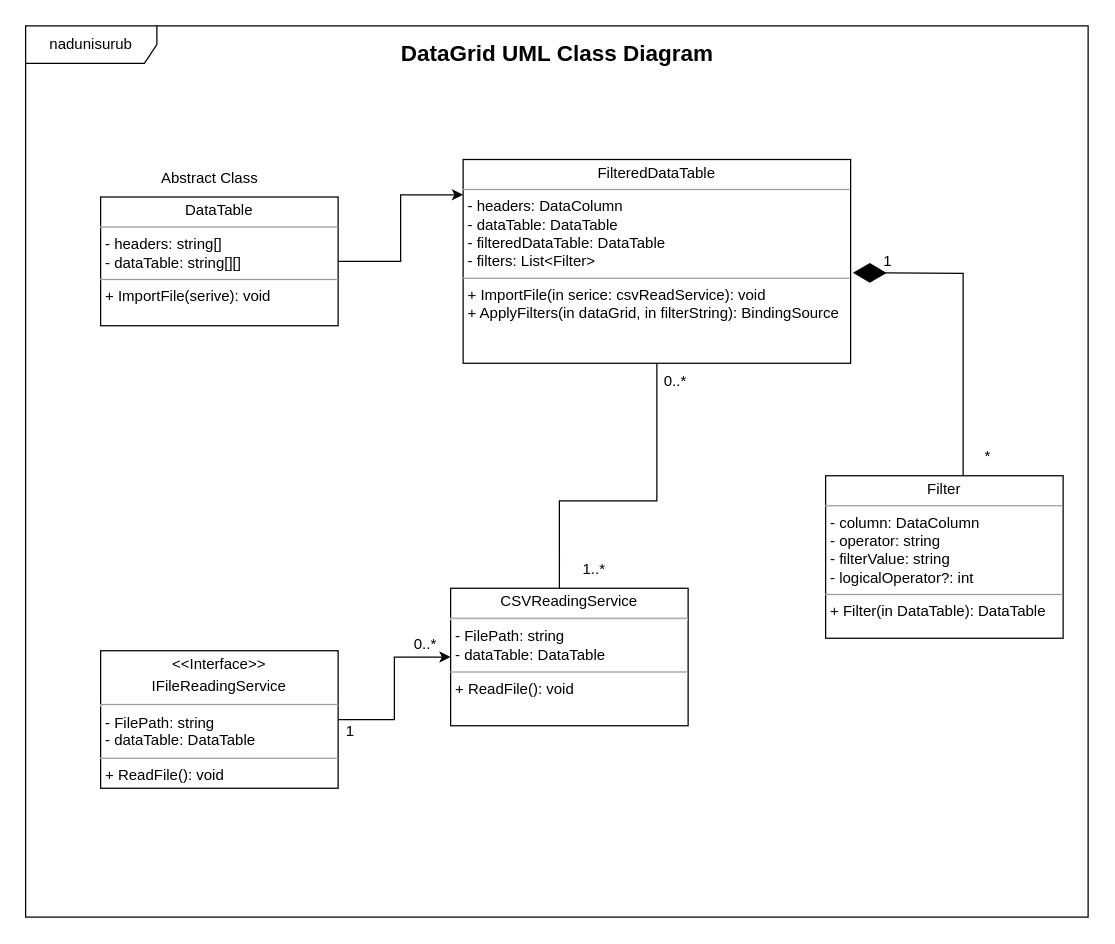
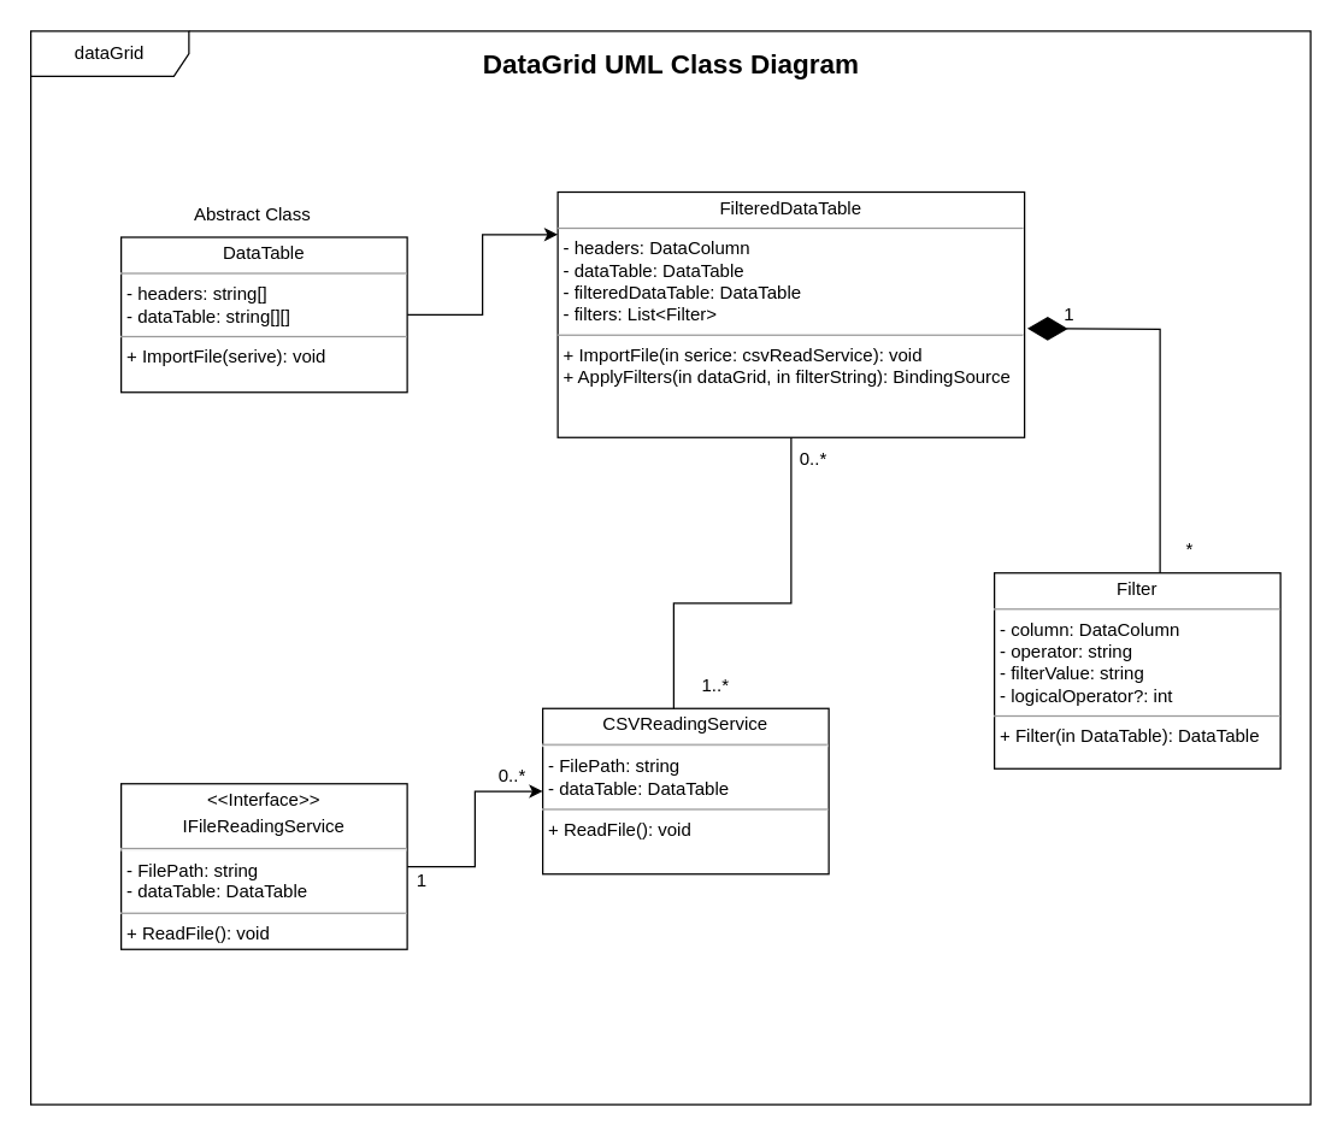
  <mxCell id="0" />
  <mxCell id="1" parent="0" />
  <mxCell id="2" style="edgeStyle=orthogonalEdgeStyle;rounded=0;orthogonalLoop=1;jettySize=auto;html=1;entryX=0;entryY=0.173;entryDx=0;entryDy=0;entryPerimeter=0;" edge="1" parent="1" source="3" target="5"><mxGeometry relative="1" as="geometry" /></mxCell>
  <mxCell id="3" value="&lt;p style=&quot;margin:0px;margin-top:4px;text-align:center;&quot;&gt;DataTable&lt;br&gt;&lt;/p&gt;&lt;hr size=&quot;1&quot;&gt;&lt;p style=&quot;margin:0px;margin-left:4px;&quot;&gt;- headers: string[]&lt;br&gt;- dataTable: string[][]&lt;/p&gt;&lt;hr size=&quot;1&quot;&gt;&lt;p style=&quot;margin:0px;margin-left:4px;&quot;&gt;+ ImportFile(serive): void&lt;br&gt;&lt;/p&gt;" style="verticalAlign=top;align=left;overflow=fill;fontSize=12;fontFamily=Helvetica;html=1;rounded=0;shadow=0;comic=0;labelBackgroundColor=none;strokeWidth=1" parent="1" vertex="1"><mxGeometry x="80" y="157" width="190" height="103" as="geometry" /></mxCell>
  <mxCell id="4" value="Abstract Class" style="text;html=1;strokeColor=none;fillColor=none;align=center;verticalAlign=middle;whiteSpace=wrap;rounded=0;" vertex="1" parent="1"><mxGeometry x="120" y="127" width="95" height="30" as="geometry" /></mxCell>
  <mxCell id="5" value="&lt;p style=&quot;margin:0px;margin-top:4px;text-align:center;&quot;&gt;FilteredDataTable&lt;br&gt;&lt;/p&gt;&lt;hr size=&quot;1&quot;&gt;&lt;p style=&quot;margin:0px;margin-left:4px;&quot;&gt;- headers: DataColumn&lt;br&gt;- dataTable: DataTable&lt;/p&gt;&lt;p style=&quot;margin:0px;margin-left:4px;&quot;&gt;- filteredDataTable: DataTable&lt;/p&gt;&lt;p style=&quot;margin:0px;margin-left:4px;&quot;&gt;- filters: List&amp;lt;Filter&amp;gt;&lt;/p&gt;&lt;hr size=&quot;1&quot;&gt;&lt;p style=&quot;margin:0px;margin-left:4px;&quot;&gt;+ ImportFile(in serice: csvReadService): void&lt;br&gt;&lt;/p&gt;&lt;p style=&quot;margin:0px;margin-left:4px;&quot;&gt;+ ApplyFilters(in dataGrid, in filterString): BindingSource&lt;/p&gt;" style="verticalAlign=top;align=left;overflow=fill;fontSize=12;fontFamily=Helvetica;html=1;rounded=0;shadow=0;comic=0;labelBackgroundColor=none;strokeWidth=1" vertex="1" parent="1"><mxGeometry x="370" y="127" width="310" height="163" as="geometry" /></mxCell>
  <mxCell id="6" value="&lt;p style=&quot;margin:0px;margin-top:4px;text-align:center;&quot;&gt;Filter&lt;br&gt;&lt;/p&gt;&lt;hr size=&quot;1&quot;&gt;&lt;p style=&quot;margin:0px;margin-left:4px;&quot;&gt;- column: DataColumn&lt;/p&gt;&lt;p style=&quot;margin:0px;margin-left:4px;&quot;&gt;- operator: string&lt;/p&gt;&lt;p style=&quot;margin:0px;margin-left:4px;&quot;&gt;- filterValue: string&lt;/p&gt;&lt;p style=&quot;margin:0px;margin-left:4px;&quot;&gt;- logicalOperator?: int&lt;/p&gt;&lt;hr size=&quot;1&quot;&gt;&lt;p style=&quot;margin:0px;margin-left:4px;&quot;&gt;&lt;span style=&quot;background-color: initial;&quot;&gt;+ Filter(in DataTable): DataTable&lt;/span&gt;&lt;br&gt;&lt;/p&gt;" style="verticalAlign=top;align=left;overflow=fill;fontSize=12;fontFamily=Helvetica;html=1;rounded=0;shadow=0;comic=0;labelBackgroundColor=none;strokeWidth=1" vertex="1" parent="1"><mxGeometry x="660" y="380" width="190" height="130" as="geometry" /></mxCell>
  <mxCell id="7" value="" style="endArrow=diamondThin;endFill=1;endSize=24;html=1;rounded=0;entryX=1.006;entryY=0.556;entryDx=0;entryDy=0;entryPerimeter=0;" edge="1" parent="1" target="5"><mxGeometry width="160" relative="1" as="geometry"><mxPoint x="770" y="380" as="sourcePoint" /><mxPoint x="930" y="380" as="targetPoint" /><Array as="points"><mxPoint x="770" y="218" /></Array></mxGeometry></mxCell>
  <mxCell id="8" style="edgeStyle=orthogonalEdgeStyle;rounded=0;orthogonalLoop=1;jettySize=auto;html=1;entryX=0;entryY=0.5;entryDx=0;entryDy=0;" edge="1" parent="1" source="9" target="10"><mxGeometry relative="1" as="geometry" /></mxCell>
  <mxCell id="9" value="&lt;p style=&quot;margin:0px;margin-top:4px;text-align:center;&quot;&gt;&amp;lt;&amp;lt;Interface&amp;gt;&amp;gt;&lt;/p&gt;&lt;p style=&quot;margin:0px;margin-top:4px;text-align:center;&quot;&gt;IFileReadingService&lt;/p&gt;&lt;hr&gt;&lt;p style=&quot;margin:0px;margin-left:4px;&quot;&gt;- FilePath: string&lt;br&gt;- dataTable: DataTable&lt;/p&gt;&lt;hr size=&quot;1&quot;&gt;&lt;p style=&quot;margin:0px;margin-left:4px;&quot;&gt;+ ReadFile(): void&lt;br&gt;&lt;/p&gt;" style="verticalAlign=top;align=left;overflow=fill;fontSize=12;fontFamily=Helvetica;html=1;rounded=0;shadow=0;comic=0;labelBackgroundColor=none;strokeWidth=1" vertex="1" parent="1"><mxGeometry x="80" y="520" width="190" height="110" as="geometry" /></mxCell>
  <mxCell id="10" value="&lt;p style=&quot;margin:0px;margin-top:4px;text-align:center;&quot;&gt;&lt;span style=&quot;background-color: initial;&quot;&gt;CSVReadingService&lt;/span&gt;&lt;br&gt;&lt;/p&gt;&lt;hr&gt;&lt;p style=&quot;margin:0px;margin-left:4px;&quot;&gt;- FilePath: string&lt;br&gt;- dataTable: DataTable&lt;/p&gt;&lt;hr size=&quot;1&quot;&gt;&lt;p style=&quot;margin:0px;margin-left:4px;&quot;&gt;+ ReadFile(): void&lt;/p&gt;" style="verticalAlign=top;align=left;overflow=fill;fontSize=12;fontFamily=Helvetica;html=1;rounded=0;shadow=0;comic=0;labelBackgroundColor=none;strokeWidth=1" vertex="1" parent="1"><mxGeometry x="360" y="470" width="190" height="110" as="geometry" /></mxCell>
  <mxCell id="11" value="" style="endArrow=none;html=1;rounded=0;exitX=0.458;exitY=0;exitDx=0;exitDy=0;exitPerimeter=0;" edge="1" parent="1" source="10" target="5"><mxGeometry width="50" height="50" relative="1" as="geometry"><mxPoint x="480" y="450" as="sourcePoint" /><mxPoint x="480" y="390" as="targetPoint" /><Array as="points"><mxPoint x="447" y="400" /><mxPoint x="525" y="400" /></Array></mxGeometry></mxCell>
  <mxCell id="12" value="1..*" style="text;html=1;strokeColor=none;fillColor=none;align=center;verticalAlign=middle;whiteSpace=wrap;rounded=0;" vertex="1" parent="1"><mxGeometry x="445" y="440" width="60" height="30" as="geometry" /></mxCell>
  <mxCell id="13" value="0..*" style="text;html=1;strokeColor=none;fillColor=none;align=center;verticalAlign=middle;whiteSpace=wrap;rounded=0;" vertex="1" parent="1"><mxGeometry x="510" y="290" width="60" height="30" as="geometry" /></mxCell>
  <mxCell id="14" value="1" style="text;html=1;strokeColor=none;fillColor=none;align=center;verticalAlign=middle;whiteSpace=wrap;rounded=0;" vertex="1" parent="1"><mxGeometry x="680" y="193.5" width="60" height="30" as="geometry" /></mxCell>
  <mxCell id="15" value="*" style="text;html=1;strokeColor=none;fillColor=none;align=center;verticalAlign=middle;whiteSpace=wrap;rounded=0;" vertex="1" parent="1"><mxGeometry x="760" y="350" width="60" height="30" as="geometry" /></mxCell>
  <mxCell id="16" value="0..*" style="text;html=1;strokeColor=none;fillColor=none;align=center;verticalAlign=middle;whiteSpace=wrap;rounded=0;" vertex="1" parent="1"><mxGeometry x="310" y="500" width="60" height="30" as="geometry" /></mxCell>
  <mxCell id="17" value="1" style="text;html=1;strokeColor=none;fillColor=none;align=center;verticalAlign=middle;whiteSpace=wrap;rounded=0;" vertex="1" parent="1"><mxGeometry x="250" y="570" width="60" height="30" as="geometry" /></mxCell>
- <mxCell id="18" value="nadunisurub" style="shape=umlFrame;whiteSpace=wrap;html=1;pointerEvents=0;width=105;height=30;" vertex="1" parent="1"><mxGeometry y="20" width="850" height="713" as="geometry" x="20" /></mxCell>
+ <mxCell id="18" value="dataGrid" style="shape=umlFrame;whiteSpace=wrap;html=1;pointerEvents=0;width=105;height=30;" vertex="1" parent="1"><mxGeometry y="20" width="850" height="713" as="geometry" x="20" /></mxCell>
  <mxCell id="19" value="&lt;font style=&quot;font-size: 18px;&quot;&gt;DataGrid UML Class Diagram&lt;/font&gt;" style="text;align=center;fontStyle=1;verticalAlign=middle;spacingLeft=3;spacingRight=3;strokeColor=none;rotatable=0;points=[[0,0.5],[1,0.5]];portConstraint=eastwest;html=1;" vertex="1" parent="1"><mxGeometry x="405" y="30" width="80" height="26" as="geometry" /></mxCell>
